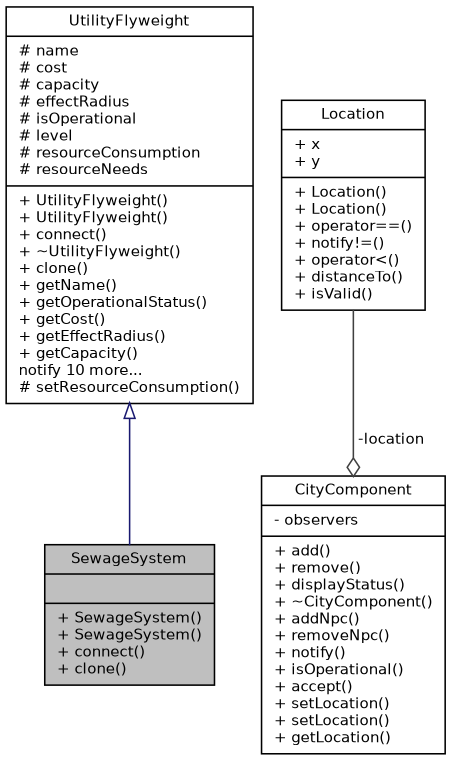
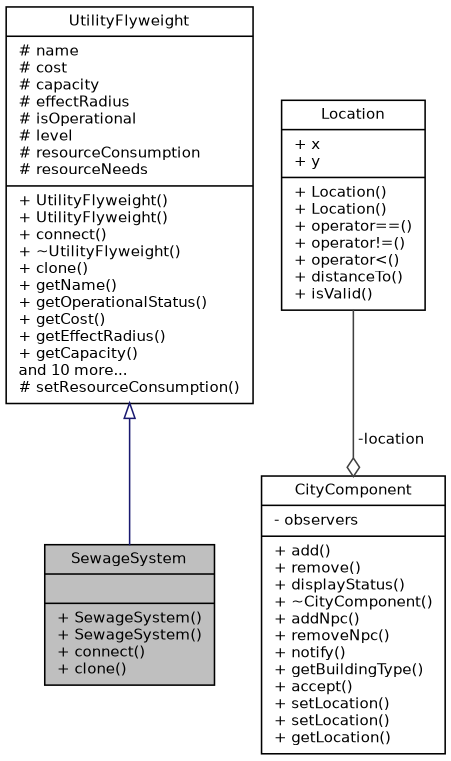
  digraph {
    node [color=black fillcolor=white fontname=Helvetica fontsize=10 shape=record style=filled]
    edge [fontname=Helvetica fontsize=10 labelfontname=Helvetica labelfontsize=10 style=solid]
    n1 [fillcolor=grey75 fontcolor=black height=0.2 label="{SewageSystem\n||+ SewageSystem()\l+ SewageSystem()\l+ connect()\l+ clone()\l}" width=0.4]
-   n2 [height=0.2 label="{UtilityFlyweight\n|# name\l# cost\l# capacity\l# effectRadius\l# isOperational\l# level\l# resourceConsumption\l# resourceNeeds\l|+ UtilityFlyweight()\l+ UtilityFlyweight()\l+ connect()\l+ ~UtilityFlyweight()\l+ clone()\l+ getName()\l+ getOperationalStatus()\l+ getCost()\l+ getEffectRadius()\l+ getCapacity()\lnotify 10 more...\l# setResourceConsumption()\l}" width=0.4]
-   n3 [height=0.2 label="{CityComponent\n|- observers\l|+ add()\l+ remove()\l+ displayStatus()\l+ ~CityComponent()\l+ addNpc()\l+ removeNpc()\l+ notify()\l+ isOperational()\l+ accept()\l+ setLocation()\l+ setLocation()\l+ getLocation()\l}" width=0.4]
-   n4 [height=0.2 label="{Location\n|+ x\l+ y\l|+ Location()\l+ Location()\l+ operator==()\l+ notify!=()\l+ operator\<()\l+ distanceTo()\l+ isValid()\l}" width=0.4]
+   n2 [height=0.2 label="{UtilityFlyweight\n|# name\l# cost\l# capacity\l# effectRadius\l# isOperational\l# level\l# resourceConsumption\l# resourceNeeds\l|+ UtilityFlyweight()\l+ UtilityFlyweight()\l+ connect()\l+ ~UtilityFlyweight()\l+ clone()\l+ getName()\l+ getOperationalStatus()\l+ getCost()\l+ getEffectRadius()\l+ getCapacity()\land 10 more...\l# setResourceConsumption()\l}" width=0.4]
+   n3 [height=0.2 label="{CityComponent\n|- observers\l|+ add()\l+ remove()\l+ displayStatus()\l+ ~CityComponent()\l+ addNpc()\l+ removeNpc()\l+ notify()\l+ getBuildingType()\l+ accept()\l+ setLocation()\l+ setLocation()\l+ getLocation()\l}" width=0.4]
+   n4 [height=0.2 label="{Location\n|+ x\l+ y\l|+ Location()\l+ Location()\l+ operator==()\l+ operator!=()\l+ operator\<()\l+ distanceTo()\l+ isValid()\l}" width=0.4]
    n2 -> n1 [arrowtail=onormal color=midnightblue dir=back]
    n4 -> n3 [arrowhead=odiamond color=grey25 label=" -location"]
  }
